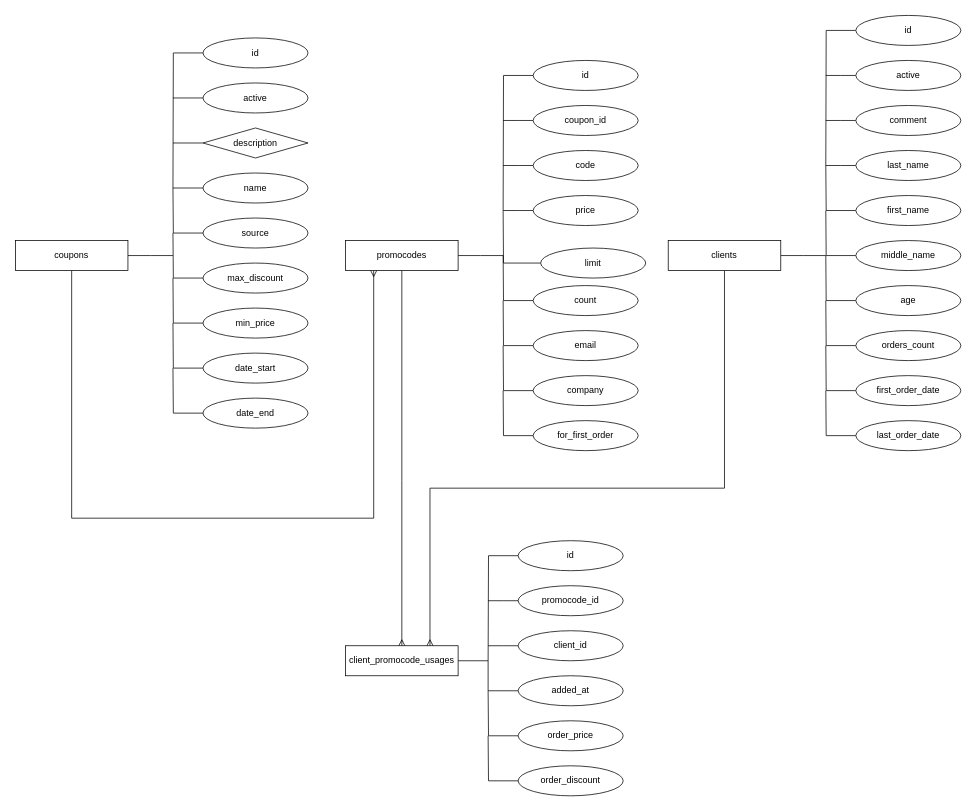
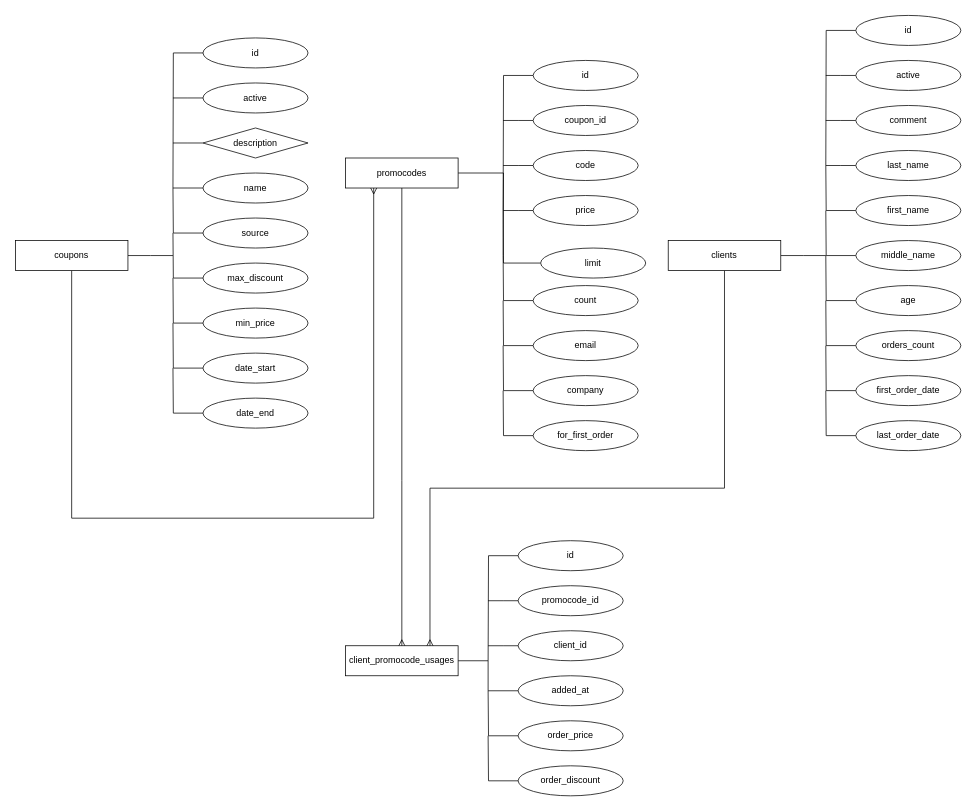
  <mxCell id="0" />
  <mxCell id="1" parent="0" />
  <mxCell id="2" value="" style="edgeStyle=orthogonalEdgeStyle;rounded=0;orthogonalLoop=1;jettySize=auto;html=1;endArrow=none;endFill=0;" edge="1" parent="1" source="3" target="10"><mxGeometry relative="1" as="geometry" /></mxCell>
  <mxCell id="3" value="client_promocode_usages" style="rounded=0;whiteSpace=wrap;html=1;" vertex="1" parent="1"><mxGeometry x="460" y="860" width="150" height="40" as="geometry" /></mxCell>
  <mxCell id="4" style="edgeStyle=orthogonalEdgeStyle;rounded=0;orthogonalLoop=1;jettySize=auto;html=1;endArrow=none;endFill=0;" edge="1" parent="1" source="5"><mxGeometry relative="1" as="geometry"><mxPoint x="650" y="880" as="targetPoint" /></mxGeometry></mxCell>
  <mxCell id="5" value="id" style="ellipse;whiteSpace=wrap;html=1;" vertex="1" parent="1"><mxGeometry x="690" y="720" width="140" height="40" as="geometry" /></mxCell>
  <mxCell id="6" style="edgeStyle=orthogonalEdgeStyle;rounded=0;orthogonalLoop=1;jettySize=auto;html=1;endArrow=none;endFill=0;" edge="1" parent="1" source="7"><mxGeometry relative="1" as="geometry"><mxPoint x="650" y="800" as="targetPoint" /></mxGeometry></mxCell>
  <mxCell id="7" value="promocode_id" style="ellipse;whiteSpace=wrap;html=1;" vertex="1" parent="1"><mxGeometry x="690" y="780" width="140" height="40" as="geometry" /></mxCell>
  <mxCell id="8" style="edgeStyle=orthogonalEdgeStyle;rounded=0;orthogonalLoop=1;jettySize=auto;html=1;endArrow=none;endFill=0;" edge="1" parent="1" source="9"><mxGeometry relative="1" as="geometry"><mxPoint x="650" y="860" as="targetPoint" /></mxGeometry></mxCell>
  <mxCell id="9" value="client_id" style="ellipse;whiteSpace=wrap;html=1;" vertex="1" parent="1"><mxGeometry x="690" y="840" width="140" height="40" as="geometry" /></mxCell>
  <mxCell id="10" value="added_at" style="ellipse;whiteSpace=wrap;html=1;" vertex="1" parent="1"><mxGeometry x="690" y="900" width="140" height="40" as="geometry" /></mxCell>
  <mxCell id="11" style="edgeStyle=orthogonalEdgeStyle;rounded=0;orthogonalLoop=1;jettySize=auto;html=1;exitX=0;exitY=0.5;exitDx=0;exitDy=0;endArrow=none;endFill=0;" edge="1" parent="1" source="12"><mxGeometry relative="1" as="geometry"><mxPoint x="650" y="920" as="targetPoint" /></mxGeometry></mxCell>
  <mxCell id="12" value="order_price" style="ellipse;whiteSpace=wrap;html=1;" vertex="1" parent="1"><mxGeometry x="690" y="960" width="140" height="40" as="geometry" /></mxCell>
  <mxCell id="13" style="edgeStyle=orthogonalEdgeStyle;rounded=0;orthogonalLoop=1;jettySize=auto;html=1;endArrow=none;endFill=0;" edge="1" parent="1" source="14"><mxGeometry relative="1" as="geometry"><mxPoint x="650" y="980" as="targetPoint" /></mxGeometry></mxCell>
  <mxCell id="14" value="order_discount" style="ellipse;whiteSpace=wrap;html=1;" vertex="1" parent="1"><mxGeometry x="690" y="1020" width="140" height="40" as="geometry" /></mxCell>
  <mxCell id="15" style="edgeStyle=orthogonalEdgeStyle;rounded=0;orthogonalLoop=1;jettySize=auto;html=1;endArrow=none;endFill=0;" edge="1" parent="1" source="17"><mxGeometry relative="1" as="geometry"><mxPoint x="1100" y="340" as="targetPoint" /></mxGeometry></mxCell>
  <mxCell id="16" style="edgeStyle=orthogonalEdgeStyle;rounded=0;orthogonalLoop=1;jettySize=auto;html=1;exitX=0.5;exitY=1;exitDx=0;exitDy=0;entryX=0.75;entryY=0;entryDx=0;entryDy=0;endArrow=ERmany;endFill=0;" edge="1" parent="1" source="17" target="3"><mxGeometry relative="1" as="geometry"><Array as="points"><mxPoint x="965" y="650" /><mxPoint x="573" y="650" /></Array></mxGeometry></mxCell>
  <mxCell id="17" value="clients" style="rounded=0;whiteSpace=wrap;html=1;" vertex="1" parent="1"><mxGeometry x="890" y="320" width="150" height="40" as="geometry" /></mxCell>
  <mxCell id="18" style="edgeStyle=orthogonalEdgeStyle;rounded=0;orthogonalLoop=1;jettySize=auto;html=1;endArrow=none;endFill=0;" edge="1" parent="1" source="19"><mxGeometry relative="1" as="geometry"><mxPoint x="1100" y="220" as="targetPoint" /></mxGeometry></mxCell>
  <mxCell id="19" value="id" style="ellipse;whiteSpace=wrap;html=1;" vertex="1" parent="1"><mxGeometry x="1140" y="20" width="140" height="40" as="geometry" /></mxCell>
  <mxCell id="20" style="edgeStyle=orthogonalEdgeStyle;rounded=0;orthogonalLoop=1;jettySize=auto;html=1;endArrow=none;endFill=0;" edge="1" parent="1" source="21"><mxGeometry relative="1" as="geometry"><mxPoint x="1100" y="100" as="targetPoint" /></mxGeometry></mxCell>
  <mxCell id="21" value="active" style="ellipse;whiteSpace=wrap;html=1;" vertex="1" parent="1"><mxGeometry x="1140" y="80" width="140" height="40" as="geometry" /></mxCell>
  <mxCell id="22" style="edgeStyle=orthogonalEdgeStyle;rounded=0;orthogonalLoop=1;jettySize=auto;html=1;endArrow=none;endFill=0;" edge="1" parent="1" source="23"><mxGeometry relative="1" as="geometry"><mxPoint x="1100" y="160" as="targetPoint" /></mxGeometry></mxCell>
  <mxCell id="23" value="comment" style="ellipse;whiteSpace=wrap;html=1;" vertex="1" parent="1"><mxGeometry x="1140" y="140" width="140" height="40" as="geometry" /></mxCell>
  <mxCell id="24" style="edgeStyle=orthogonalEdgeStyle;rounded=0;orthogonalLoop=1;jettySize=auto;html=1;exitX=0;exitY=0.5;exitDx=0;exitDy=0;endArrow=none;endFill=0;" edge="1" parent="1" source="25"><mxGeometry relative="1" as="geometry"><mxPoint x="1100" y="220" as="targetPoint" /></mxGeometry></mxCell>
  <mxCell id="25" value="last_name" style="ellipse;whiteSpace=wrap;html=1;" vertex="1" parent="1"><mxGeometry x="1140" y="200" width="140" height="40" as="geometry" /></mxCell>
  <mxCell id="26" style="edgeStyle=orthogonalEdgeStyle;rounded=0;orthogonalLoop=1;jettySize=auto;html=1;exitX=0;exitY=0.5;exitDx=0;exitDy=0;endArrow=none;endFill=0;" edge="1" parent="1" source="27"><mxGeometry relative="1" as="geometry"><mxPoint x="1100" y="220" as="targetPoint" /></mxGeometry></mxCell>
  <mxCell id="27" value="first_name" style="ellipse;whiteSpace=wrap;html=1;" vertex="1" parent="1"><mxGeometry x="1140" y="260" width="140" height="40" as="geometry" /></mxCell>
  <mxCell id="28" style="edgeStyle=orthogonalEdgeStyle;rounded=0;orthogonalLoop=1;jettySize=auto;html=1;endArrow=none;endFill=0;" edge="1" parent="1" source="29"><mxGeometry relative="1" as="geometry"><mxPoint x="1100" y="280" as="targetPoint" /></mxGeometry></mxCell>
  <mxCell id="29" value="middle_name" style="ellipse;whiteSpace=wrap;html=1;" vertex="1" parent="1"><mxGeometry x="1140" y="320" width="140" height="40" as="geometry" /></mxCell>
  <mxCell id="30" style="edgeStyle=orthogonalEdgeStyle;rounded=0;orthogonalLoop=1;jettySize=auto;html=1;endArrow=none;endFill=0;" edge="1" parent="1" source="31"><mxGeometry relative="1" as="geometry"><mxPoint x="1100" y="340" as="targetPoint" /></mxGeometry></mxCell>
  <mxCell id="31" value="age" style="ellipse;whiteSpace=wrap;html=1;" vertex="1" parent="1"><mxGeometry x="1140" y="380" width="140" height="40" as="geometry" /></mxCell>
  <mxCell id="32" style="edgeStyle=orthogonalEdgeStyle;rounded=0;orthogonalLoop=1;jettySize=auto;html=1;endArrow=none;endFill=0;" edge="1" parent="1" source="33"><mxGeometry relative="1" as="geometry"><mxPoint x="1100" y="400" as="targetPoint" /></mxGeometry></mxCell>
  <mxCell id="33" value="orders_count" style="ellipse;whiteSpace=wrap;html=1;" vertex="1" parent="1"><mxGeometry x="1140" y="440" width="140" height="40" as="geometry" /></mxCell>
  <mxCell id="34" style="edgeStyle=orthogonalEdgeStyle;rounded=0;orthogonalLoop=1;jettySize=auto;html=1;endArrow=none;endFill=0;" edge="1" parent="1" source="35"><mxGeometry relative="1" as="geometry"><mxPoint x="1100" y="460" as="targetPoint" /></mxGeometry></mxCell>
  <mxCell id="35" value="first_order_date" style="ellipse;whiteSpace=wrap;html=1;" vertex="1" parent="1"><mxGeometry x="1140" y="500" width="140" height="40" as="geometry" /></mxCell>
  <mxCell id="36" style="edgeStyle=orthogonalEdgeStyle;rounded=0;orthogonalLoop=1;jettySize=auto;html=1;endArrow=none;endFill=0;" edge="1" parent="1" source="37"><mxGeometry relative="1" as="geometry"><mxPoint x="1100" y="520" as="targetPoint" /></mxGeometry></mxCell>
  <mxCell id="37" value="last_order_date" style="ellipse;whiteSpace=wrap;html=1;" vertex="1" parent="1"><mxGeometry x="1140" y="560" width="140" height="40" as="geometry" /></mxCell>
  <mxCell id="38" style="edgeStyle=orthogonalEdgeStyle;rounded=0;orthogonalLoop=1;jettySize=auto;html=1;endArrow=none;endFill=0;" edge="1" parent="1" source="40"><mxGeometry relative="1" as="geometry"><mxPoint x="670" y="340" as="targetPoint" /></mxGeometry></mxCell>
  <mxCell id="39" style="edgeStyle=orthogonalEdgeStyle;rounded=0;orthogonalLoop=1;jettySize=auto;html=1;exitX=0.5;exitY=1;exitDx=0;exitDy=0;entryX=0.5;entryY=0;entryDx=0;entryDy=0;endArrow=ERmany;endFill=0;" edge="1" parent="1" source="40" target="3"><mxGeometry relative="1" as="geometry"><Array as="points"><mxPoint x="535" y="640" /><mxPoint x="535" y="640" /></Array></mxGeometry></mxCell>
- <mxCell id="40" value="promocodes" style="rounded=0;whiteSpace=wrap;html=1;" vertex="1" parent="1"><mxGeometry x="460" y="320" width="150" height="40" as="geometry" /></mxCell>
+ <mxCell id="40" value="promocodes" style="rounded=0;whiteSpace=wrap;html=1;" vertex="1" parent="1"><mxGeometry x="460" y="210" width="150" height="40" as="geometry" /></mxCell>
  <mxCell id="41" style="edgeStyle=orthogonalEdgeStyle;rounded=0;orthogonalLoop=1;jettySize=auto;html=1;endArrow=none;endFill=0;" edge="1" parent="1" source="42"><mxGeometry relative="1" as="geometry"><mxPoint x="670" y="280" as="targetPoint" /></mxGeometry></mxCell>
  <mxCell id="42" value="id" style="ellipse;whiteSpace=wrap;html=1;" vertex="1" parent="1"><mxGeometry x="710" y="80" width="140" height="40" as="geometry" /></mxCell>
  <mxCell id="43" style="edgeStyle=orthogonalEdgeStyle;rounded=0;orthogonalLoop=1;jettySize=auto;html=1;endArrow=none;endFill=0;" edge="1" parent="1" source="44"><mxGeometry relative="1" as="geometry"><mxPoint x="670" y="160" as="targetPoint" /></mxGeometry></mxCell>
  <mxCell id="44" value="coupon_id" style="ellipse;whiteSpace=wrap;html=1;" vertex="1" parent="1"><mxGeometry x="710" y="140" width="140" height="40" as="geometry" /></mxCell>
  <mxCell id="45" style="edgeStyle=orthogonalEdgeStyle;rounded=0;orthogonalLoop=1;jettySize=auto;html=1;endArrow=none;endFill=0;" edge="1" parent="1" source="46"><mxGeometry relative="1" as="geometry"><mxPoint x="670" y="220" as="targetPoint" /></mxGeometry></mxCell>
  <mxCell id="46" value="code" style="ellipse;whiteSpace=wrap;html=1;" vertex="1" parent="1"><mxGeometry x="710" y="200" width="140" height="40" as="geometry" /></mxCell>
  <mxCell id="47" style="edgeStyle=orthogonalEdgeStyle;rounded=0;orthogonalLoop=1;jettySize=auto;html=1;exitX=0;exitY=0.5;exitDx=0;exitDy=0;endArrow=none;endFill=0;" edge="1" parent="1" source="48"><mxGeometry relative="1" as="geometry"><mxPoint x="670" y="280" as="targetPoint" /></mxGeometry></mxCell>
  <mxCell id="48" value="price" style="ellipse;whiteSpace=wrap;html=1;" vertex="1" parent="1"><mxGeometry x="710" y="260" width="140" height="40" as="geometry" /></mxCell>
  <mxCell id="49" style="edgeStyle=orthogonalEdgeStyle;rounded=0;orthogonalLoop=1;jettySize=auto;html=1;exitX=0;exitY=0.5;exitDx=0;exitDy=0;endArrow=none;endFill=0;" edge="1" parent="1" source="50"><mxGeometry relative="1" as="geometry"><mxPoint x="670" y="280" as="targetPoint" /></mxGeometry></mxCell>
  <mxCell id="50" value="limit" style="ellipse;whiteSpace=wrap;html=1;" vertex="1" parent="1"><mxGeometry x="720" y="330" width="140" height="40" as="geometry" /></mxCell>
  <mxCell id="51" style="edgeStyle=orthogonalEdgeStyle;rounded=0;orthogonalLoop=1;jettySize=auto;html=1;endArrow=none;endFill=0;" edge="1" parent="1" source="52"><mxGeometry relative="1" as="geometry"><mxPoint x="670" y="340" as="targetPoint" /></mxGeometry></mxCell>
  <mxCell id="52" value="count" style="ellipse;whiteSpace=wrap;html=1;" vertex="1" parent="1"><mxGeometry x="710" y="380" width="140" height="40" as="geometry" /></mxCell>
  <mxCell id="53" style="edgeStyle=orthogonalEdgeStyle;rounded=0;orthogonalLoop=1;jettySize=auto;html=1;endArrow=none;endFill=0;" edge="1" parent="1" source="54"><mxGeometry relative="1" as="geometry"><mxPoint x="670" y="400" as="targetPoint" /></mxGeometry></mxCell>
  <mxCell id="54" value="email" style="ellipse;whiteSpace=wrap;html=1;" vertex="1" parent="1"><mxGeometry x="710" y="440" width="140" height="40" as="geometry" /></mxCell>
  <mxCell id="55" style="edgeStyle=orthogonalEdgeStyle;rounded=0;orthogonalLoop=1;jettySize=auto;html=1;endArrow=none;endFill=0;" edge="1" parent="1" source="56"><mxGeometry relative="1" as="geometry"><mxPoint x="670" y="460" as="targetPoint" /></mxGeometry></mxCell>
  <mxCell id="56" value="company" style="ellipse;whiteSpace=wrap;html=1;" vertex="1" parent="1"><mxGeometry x="710" y="500" width="140" height="40" as="geometry" /></mxCell>
  <mxCell id="57" style="edgeStyle=orthogonalEdgeStyle;rounded=0;orthogonalLoop=1;jettySize=auto;html=1;endArrow=none;endFill=0;" edge="1" parent="1" source="58"><mxGeometry relative="1" as="geometry"><mxPoint x="670" y="520" as="targetPoint" /></mxGeometry></mxCell>
  <mxCell id="58" value="for_first_order" style="ellipse;whiteSpace=wrap;html=1;" vertex="1" parent="1"><mxGeometry x="710" y="560" width="140" height="40" as="geometry" /></mxCell>
  <mxCell id="59" style="edgeStyle=orthogonalEdgeStyle;rounded=0;orthogonalLoop=1;jettySize=auto;html=1;endArrow=none;endFill=0;" edge="1" parent="1" source="61"><mxGeometry relative="1" as="geometry"><mxPoint x="230" y="340" as="targetPoint" /></mxGeometry></mxCell>
  <mxCell id="60" style="edgeStyle=orthogonalEdgeStyle;rounded=0;orthogonalLoop=1;jettySize=auto;html=1;entryX=0.25;entryY=1;entryDx=0;entryDy=0;endArrow=ERmany;endFill=0;" edge="1" parent="1" source="61" target="40"><mxGeometry relative="1" as="geometry"><Array as="points"><mxPoint x="95" y="690" /><mxPoint x="497" y="690" /></Array></mxGeometry></mxCell>
  <mxCell id="61" value="coupons" style="rounded=0;whiteSpace=wrap;html=1;" vertex="1" parent="1"><mxGeometry x="20" y="320" width="150" height="40" as="geometry" /></mxCell>
  <mxCell id="62" style="edgeStyle=orthogonalEdgeStyle;rounded=0;orthogonalLoop=1;jettySize=auto;html=1;endArrow=none;endFill=0;" edge="1" parent="1" source="63"><mxGeometry relative="1" as="geometry"><mxPoint x="230" y="250" as="targetPoint" /></mxGeometry></mxCell>
  <mxCell id="63" value="id" style="ellipse;whiteSpace=wrap;html=1;" vertex="1" parent="1"><mxGeometry x="270" y="50" width="140" height="40" as="geometry" /></mxCell>
  <mxCell id="64" style="edgeStyle=orthogonalEdgeStyle;rounded=0;orthogonalLoop=1;jettySize=auto;html=1;endArrow=none;endFill=0;" edge="1" parent="1" source="65"><mxGeometry relative="1" as="geometry"><mxPoint x="230" y="130" as="targetPoint" /></mxGeometry></mxCell>
  <mxCell id="65" value="active" style="ellipse;whiteSpace=wrap;html=1;" vertex="1" parent="1"><mxGeometry x="270" y="110" width="140" height="40" as="geometry" /></mxCell>
  <mxCell id="66" style="edgeStyle=orthogonalEdgeStyle;rounded=0;orthogonalLoop=1;jettySize=auto;html=1;endArrow=none;endFill=0;" edge="1" parent="1" source="67"><mxGeometry relative="1" as="geometry"><mxPoint x="230" y="190" as="targetPoint" /></mxGeometry></mxCell>
  <mxCell id="67" value="description" style="rhombus;whiteSpace=wrap;html=1;" vertex="1" parent="1"><mxGeometry x="270" y="170" width="140" height="40" as="geometry" /></mxCell>
  <mxCell id="68" style="edgeStyle=orthogonalEdgeStyle;rounded=0;orthogonalLoop=1;jettySize=auto;html=1;exitX=0;exitY=0.5;exitDx=0;exitDy=0;endArrow=none;endFill=0;" edge="1" parent="1" source="69"><mxGeometry relative="1" as="geometry"><mxPoint x="230" y="250" as="targetPoint" /></mxGeometry></mxCell>
  <mxCell id="69" value="name" style="ellipse;whiteSpace=wrap;html=1;" vertex="1" parent="1"><mxGeometry x="270" y="230" width="140" height="40" as="geometry" /></mxCell>
  <mxCell id="70" style="edgeStyle=orthogonalEdgeStyle;rounded=0;orthogonalLoop=1;jettySize=auto;html=1;exitX=0;exitY=0.5;exitDx=0;exitDy=0;endArrow=none;endFill=0;" edge="1" parent="1" source="71"><mxGeometry relative="1" as="geometry"><mxPoint x="230" y="250" as="targetPoint" /></mxGeometry></mxCell>
  <mxCell id="71" value="source" style="ellipse;whiteSpace=wrap;html=1;" vertex="1" parent="1"><mxGeometry x="270" y="290" width="140" height="40" as="geometry" /></mxCell>
  <mxCell id="72" style="edgeStyle=orthogonalEdgeStyle;rounded=0;orthogonalLoop=1;jettySize=auto;html=1;endArrow=none;endFill=0;" edge="1" parent="1" source="73"><mxGeometry relative="1" as="geometry"><mxPoint x="230" y="310" as="targetPoint" /></mxGeometry></mxCell>
  <mxCell id="73" value="max_discount" style="ellipse;whiteSpace=wrap;html=1;" vertex="1" parent="1"><mxGeometry x="270" y="350" width="140" height="40" as="geometry" /></mxCell>
  <mxCell id="74" style="edgeStyle=orthogonalEdgeStyle;rounded=0;orthogonalLoop=1;jettySize=auto;html=1;endArrow=none;endFill=0;" edge="1" parent="1" source="75"><mxGeometry relative="1" as="geometry"><mxPoint x="230" y="370" as="targetPoint" /></mxGeometry></mxCell>
  <mxCell id="75" value="min_price" style="ellipse;whiteSpace=wrap;html=1;" vertex="1" parent="1"><mxGeometry x="270" y="410" width="140" height="40" as="geometry" /></mxCell>
  <mxCell id="76" style="edgeStyle=orthogonalEdgeStyle;rounded=0;orthogonalLoop=1;jettySize=auto;html=1;endArrow=none;endFill=0;" edge="1" parent="1" source="77"><mxGeometry relative="1" as="geometry"><mxPoint x="230" y="430" as="targetPoint" /></mxGeometry></mxCell>
  <mxCell id="77" value="date_start" style="ellipse;whiteSpace=wrap;html=1;" vertex="1" parent="1"><mxGeometry x="270" y="470" width="140" height="40" as="geometry" /></mxCell>
  <mxCell id="78" style="edgeStyle=orthogonalEdgeStyle;rounded=0;orthogonalLoop=1;jettySize=auto;html=1;endArrow=none;endFill=0;" edge="1" parent="1" source="79"><mxGeometry relative="1" as="geometry"><mxPoint x="230" y="490" as="targetPoint" /></mxGeometry></mxCell>
  <mxCell id="79" value="date_end" style="ellipse;whiteSpace=wrap;html=1;" vertex="1" parent="1"><mxGeometry x="270" y="530" width="140" height="40" as="geometry" /></mxCell>
